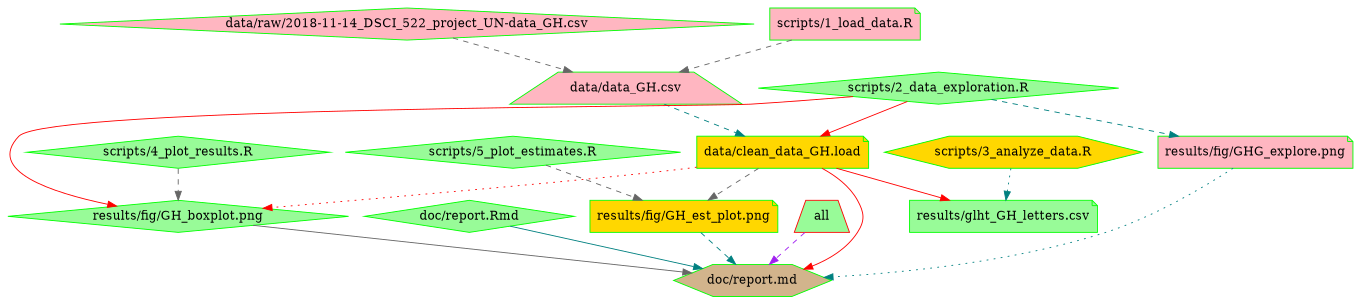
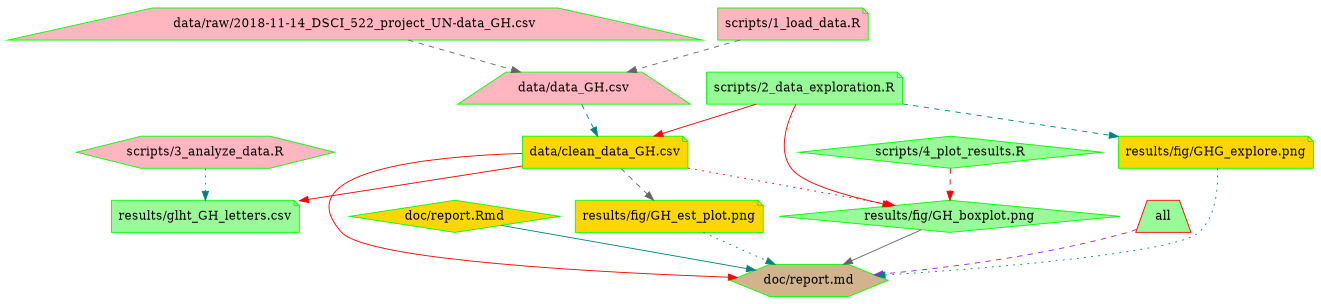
  digraph {
    node [color=green fillcolor=palegreen shape=note style=filled]
    edge [color=gray40 style=dashed]
    n1 [color=red label=all shape=trapezium]
    n2 [fillcolor=tan label="doc/report.md" shape=hexagon]
-   n3 [fillcolor=gold label="data/clean_data_GH.load"]
+   n3 [fillcolor=gold label="data/clean_data_GH.csv"]
    n4 [label="results/fig/GH_boxplot.png" shape=diamond]
    n5 [fillcolor=gold label="results/fig/GH_est_plot.png"]
    n6 [label="results/glht_GH_letters.csv"]
    n7 [fillcolor=lightpink label="data/data_GH.csv" shape=trapezium]
-   n8 [fillcolor=lightpink label="results/fig/GHG_explore.png"]
-   n9 [fillcolor=lightpink label="data/raw/2018-11-14_DSCI_522_project_UN-data_GH.csv" shape=diamond]
-   n10 [label="doc/report.Rmd" shape=diamond]
+   n8 [fillcolor=gold label="results/fig/GHG_explore.png"]
+   n9 [fillcolor=lightpink label="data/raw/2018-11-14_DSCI_522_project_UN-data_GH.csv" shape=trapezium]
+   n10 [fillcolor=gold label="doc/report.Rmd" shape=diamond]
    n11 [fillcolor=lightpink label="scripts/1_load_data.R"]
-   n12 [label="scripts/2_data_exploration.R" shape=diamond]
-   n13 [fillcolor=gold label="scripts/3_analyze_data.R" shape=hexagon]
+   n12 [label="scripts/2_data_exploration.R"]
+   n13 [fillcolor=lightpink label="scripts/3_analyze_data.R" shape=hexagon]
    n14 [label="scripts/4_plot_results.R" shape=diamond]
-   n15 [label="scripts/5_plot_estimates.R" shape=diamond]
    n1 -> n2 [color=purple]
    n3 -> n2 [color=red style=solid]
    n3 -> n4 [color=red style=dotted]
    n3 -> n5
    n3 -> n6 [color=red style=solid]
    n4 -> n2 [style=solid]
-   n5 -> n2 [color=teal]
+   n5 -> n2 [color=teal style=dotted]
    n7 -> n3 [color=teal]
    n8 -> n2 [color=teal style=dotted]
    n9 -> n7
    n10 -> n2 [color=teal style=solid]
    n11 -> n7
    n12 -> n3 [color=red style=solid]
    n12 -> n4 [color=red style=solid]
    n12 -> n8 [color=teal]
    n13 -> n6 [color=teal style=dotted]
-   n14 -> n4
-   n15 -> n5
+   n14 -> n4 [color=red]
  }
